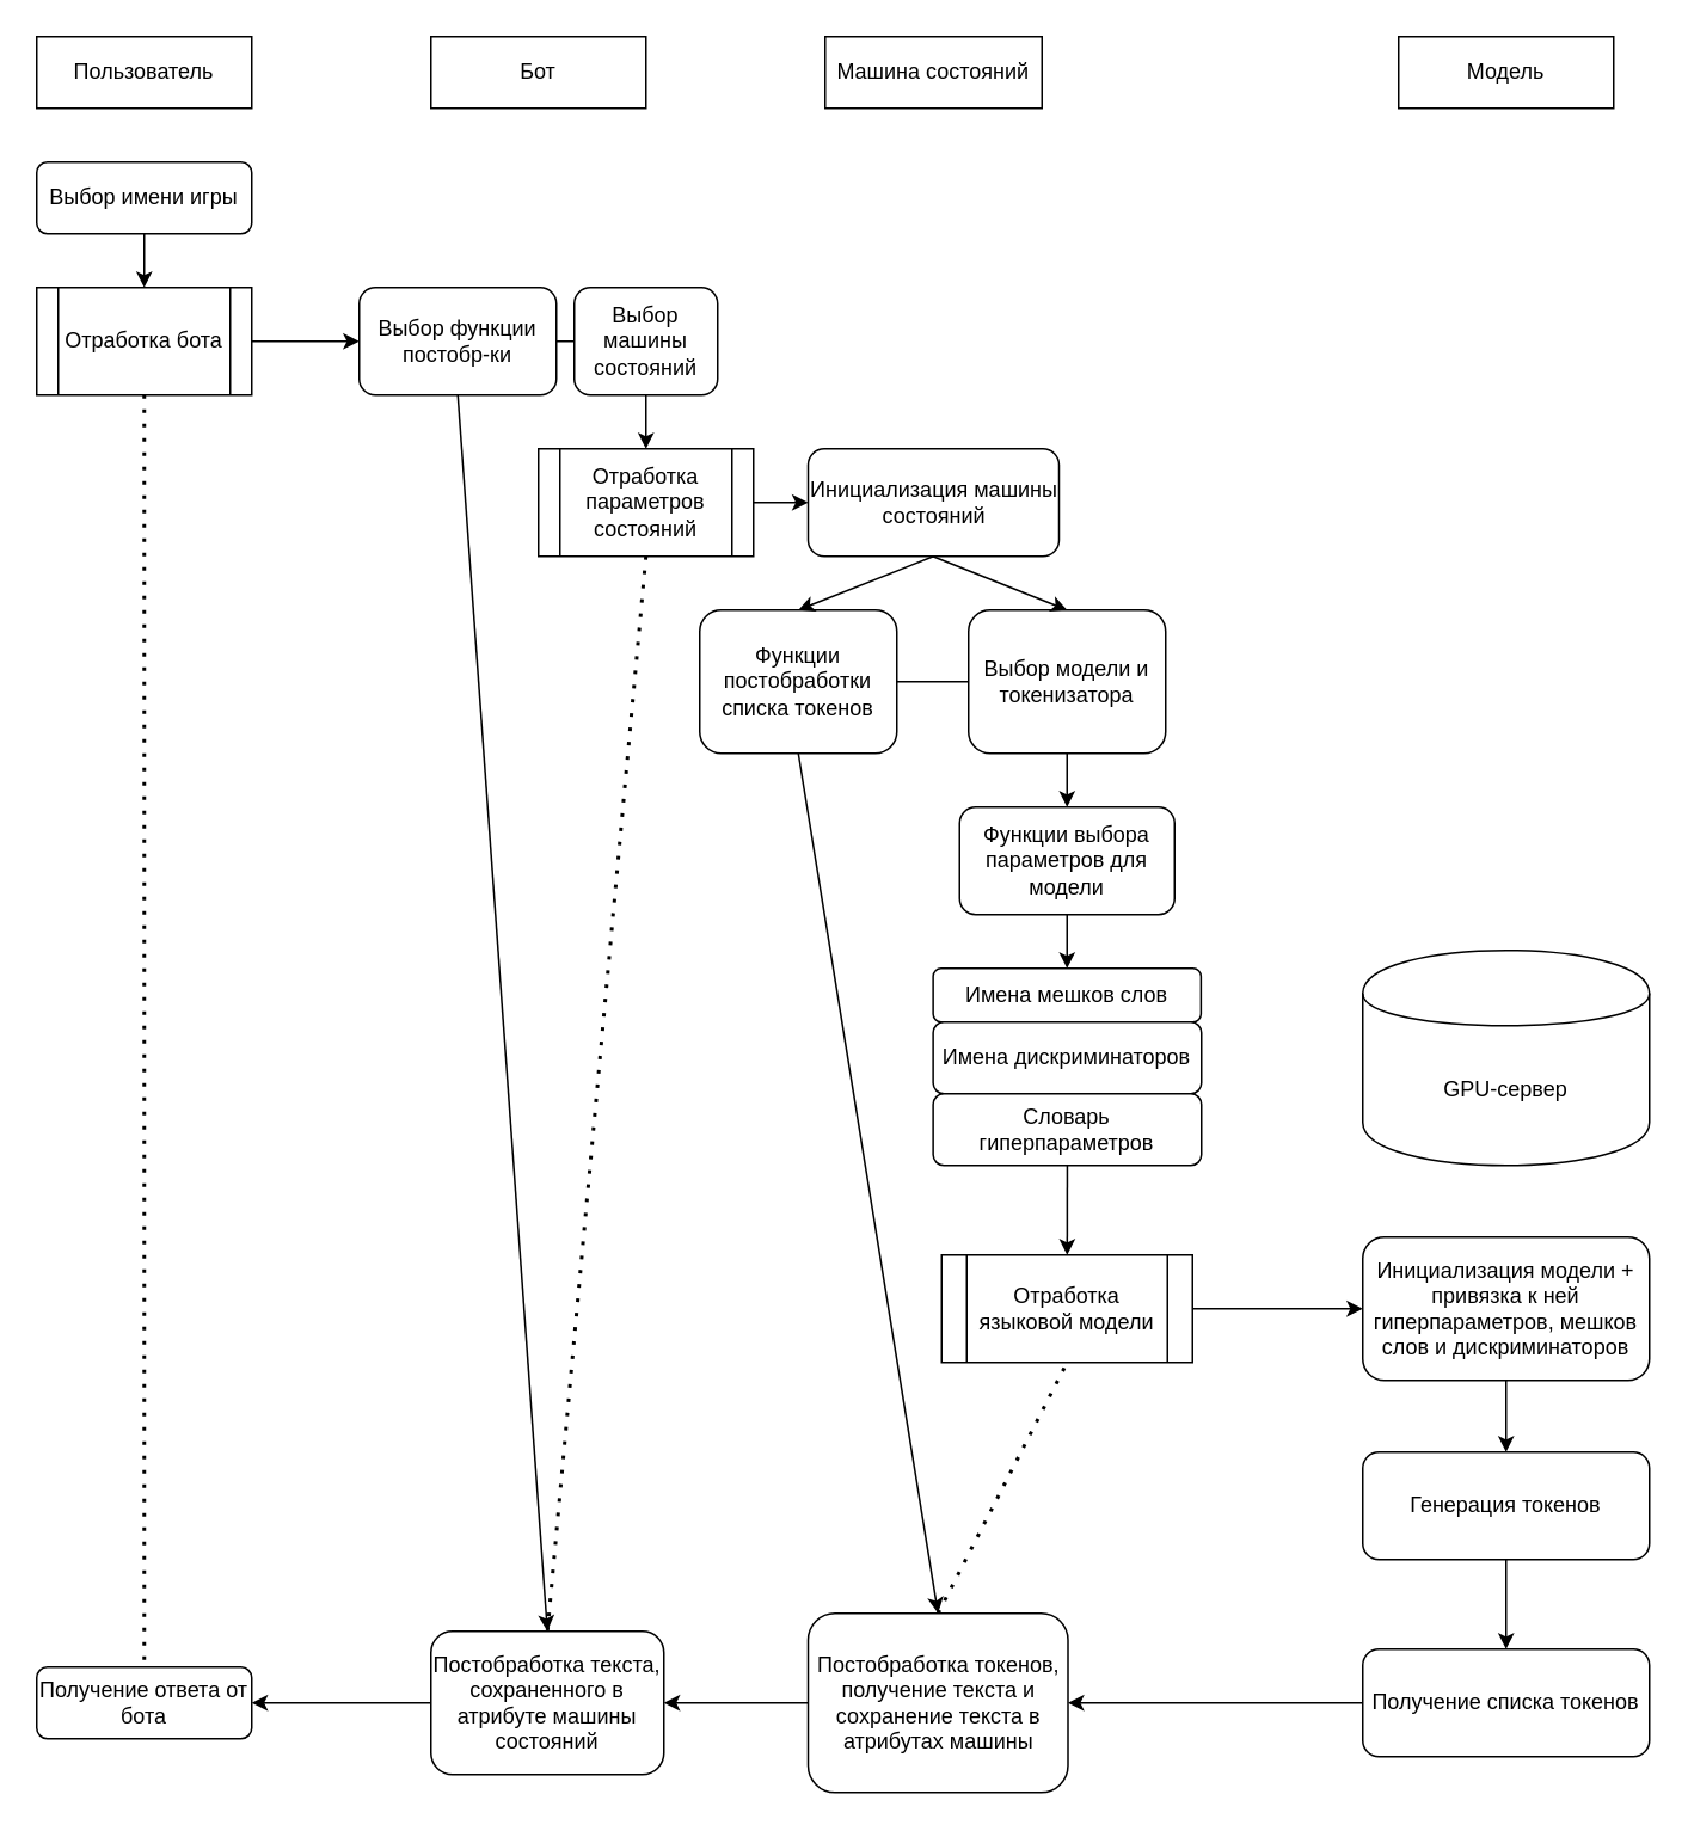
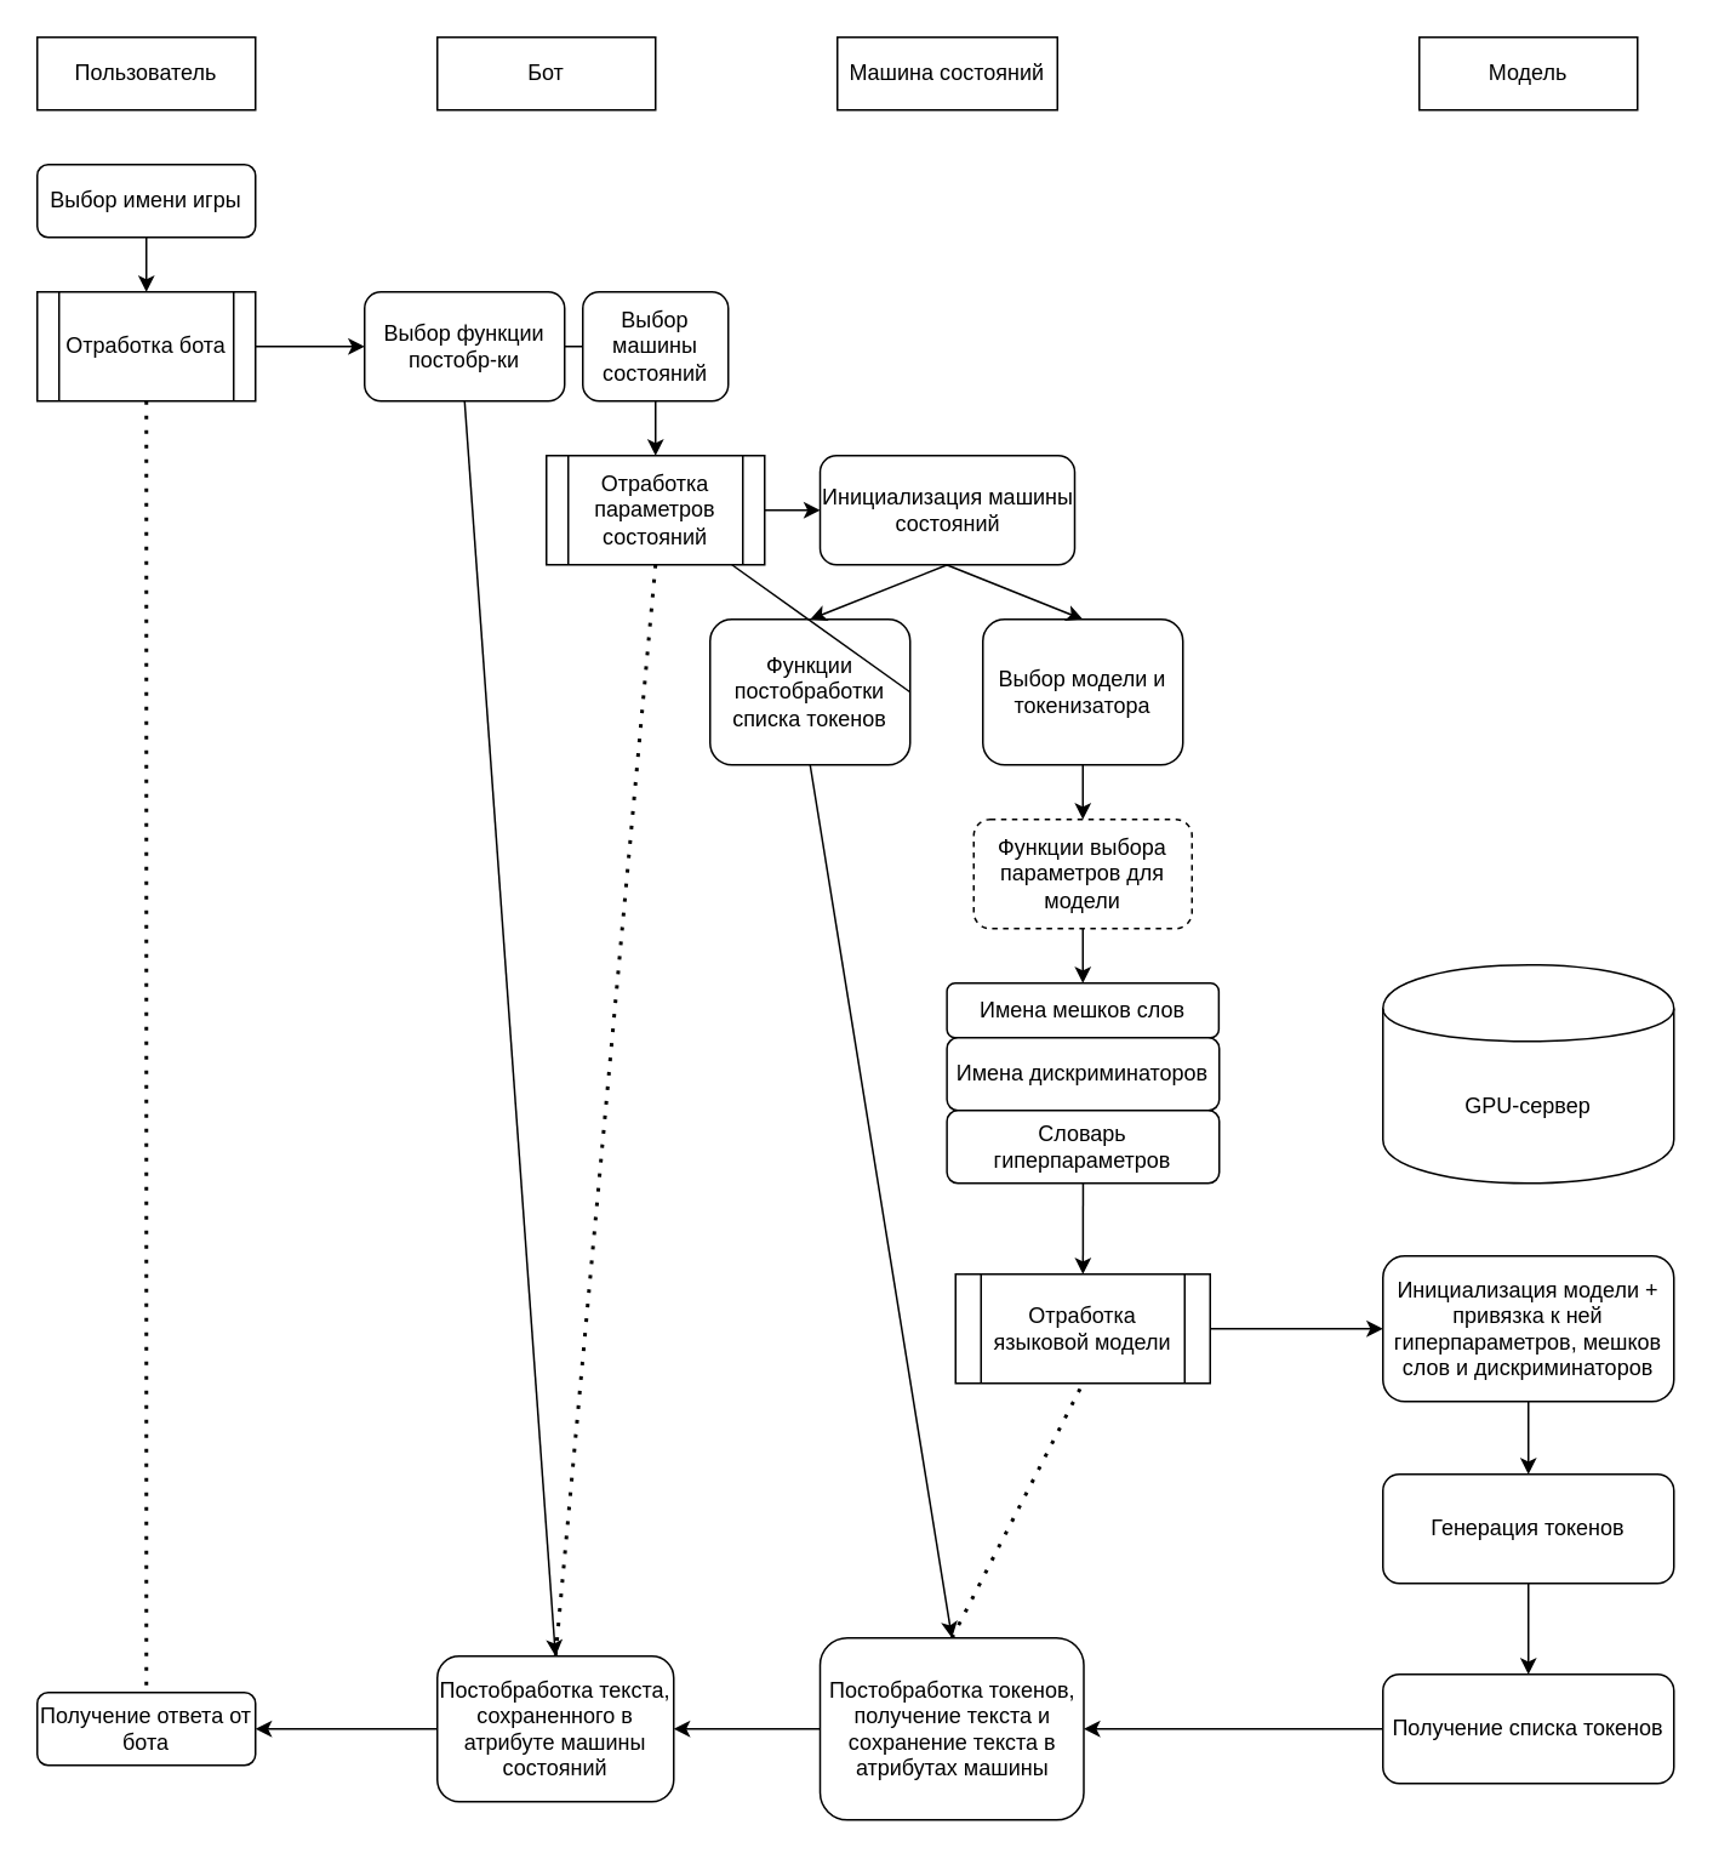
  <mxCell id="0" />
  <mxCell id="1" parent="0" />
  <mxCell id="2" value="Пользователь" style="rounded=0;whiteSpace=wrap;html=1;" vertex="1" parent="1"><mxGeometry x="20" y="20" width="120" height="40" as="geometry" /></mxCell>
  <mxCell id="3" value="Бот" style="rounded=0;whiteSpace=wrap;html=1;" vertex="1" parent="1"><mxGeometry x="240" y="20" width="120" height="40" as="geometry" /></mxCell>
  <mxCell id="4" value="Машина состояний" style="rounded=0;whiteSpace=wrap;html=1;" vertex="1" parent="1"><mxGeometry x="460" y="20" width="121" height="40" as="geometry" /></mxCell>
  <mxCell id="5" value="Модель" style="rounded=0;whiteSpace=wrap;html=1;" vertex="1" parent="1"><mxGeometry x="780" y="20" width="120" height="40" as="geometry" /></mxCell>
  <mxCell id="6" value="Выбор имени игры" style="rounded=1;whiteSpace=wrap;html=1;" vertex="1" parent="1"><mxGeometry x="20" y="90" width="120" height="40" as="geometry" /></mxCell>
  <mxCell id="7" value="Получение ответа от бота" style="rounded=1;whiteSpace=wrap;html=1;" vertex="1" parent="1"><mxGeometry x="20" y="930" width="120" height="40" as="geometry" /></mxCell>
  <mxCell id="8" value="Отработка бота" style="shape=process;whiteSpace=wrap;html=1;backgroundOutline=1;" vertex="1" parent="1"><mxGeometry x="20" y="160" width="120" height="60" as="geometry" /></mxCell>
  <mxCell id="9" value="" style="endArrow=classic;html=1;exitX=0.5;exitY=1;exitDx=0;exitDy=0;entryX=0.5;entryY=0;entryDx=0;entryDy=0;" edge="1" parent="1" source="6" target="8"><mxGeometry width="50" height="50" relative="1" as="geometry"><mxPoint x="250" y="230" as="sourcePoint" /><mxPoint x="300" y="180" as="targetPoint" /></mxGeometry></mxCell>
  <mxCell id="10" value="" style="endArrow=none;dashed=1;html=1;dashPattern=1 3;strokeWidth=2;exitX=0.5;exitY=1;exitDx=0;exitDy=0;entryX=0.5;entryY=0;entryDx=0;entryDy=0;" edge="1" parent="1" source="8" target="7"><mxGeometry width="50" height="50" relative="1" as="geometry"><mxPoint x="250" y="230" as="sourcePoint" /><mxPoint x="300" y="180" as="targetPoint" /></mxGeometry></mxCell>
  <mxCell id="11" value="Выбор машины состояний" style="rounded=1;whiteSpace=wrap;html=1;" vertex="1" parent="1"><mxGeometry x="320" y="160" width="80" height="60" as="geometry" /></mxCell>
  <mxCell id="12" value="Выбор функции постобр-ки " style="rounded=1;whiteSpace=wrap;html=1;" vertex="1" parent="1"><mxGeometry x="200" y="160" width="110" height="60" as="geometry" /></mxCell>
  <mxCell id="13" value="" style="endArrow=classic;html=1;exitX=1;exitY=0.5;exitDx=0;exitDy=0;entryX=0;entryY=0.5;entryDx=0;entryDy=0;" edge="1" parent="1" source="8" target="12"><mxGeometry width="50" height="50" relative="1" as="geometry"><mxPoint x="190" y="180" as="sourcePoint" /><mxPoint x="210" y="190" as="targetPoint" /></mxGeometry></mxCell>
  <mxCell id="14" value="Отработка параметров состояний" style="shape=process;whiteSpace=wrap;html=1;backgroundOutline=1;" vertex="1" parent="1"><mxGeometry x="300" y="250" width="120" height="60" as="geometry" /></mxCell>
  <mxCell id="15" value="" style="endArrow=none;html=1;entryX=0;entryY=0.5;entryDx=0;entryDy=0;exitX=1;exitY=0.5;exitDx=0;exitDy=0;" edge="1" parent="1" source="12" target="11"><mxGeometry width="50" height="50" relative="1" as="geometry"><mxPoint x="190" y="180" as="sourcePoint" /><mxPoint x="240" y="130" as="targetPoint" /></mxGeometry></mxCell>
  <mxCell id="16" style="edgeStyle=orthogonalEdgeStyle;rounded=0;orthogonalLoop=1;jettySize=auto;html=1;exitX=0;exitY=0.5;exitDx=0;exitDy=0;entryX=1;entryY=0.5;entryDx=0;entryDy=0;" edge="1" parent="1" source="17" target="7"><mxGeometry relative="1" as="geometry" /></mxCell>
  <mxCell id="17" value="Постобработка текста, сохраненного в атрибуте машины состояний" style="rounded=1;whiteSpace=wrap;html=1;" vertex="1" parent="1"><mxGeometry x="240" y="910" width="130" height="80" as="geometry" /></mxCell>
  <mxCell id="18" value="" style="endArrow=classic;html=1;exitX=0.5;exitY=1;exitDx=0;exitDy=0;entryX=0.5;entryY=0;entryDx=0;entryDy=0;" edge="1" parent="1" source="11" target="14"><mxGeometry width="50" height="50" relative="1" as="geometry"><mxPoint x="270" y="350" as="sourcePoint" /><mxPoint x="320" y="300" as="targetPoint" /></mxGeometry></mxCell>
  <mxCell id="19" value="" style="endArrow=classic;html=1;exitX=0.5;exitY=1;exitDx=0;exitDy=0;entryX=0.5;entryY=0;entryDx=0;entryDy=0;" edge="1" parent="1" source="12" target="17"><mxGeometry width="50" height="50" relative="1" as="geometry"><mxPoint x="235" y="220" as="sourcePoint" /><mxPoint x="300" y="350" as="targetPoint" /></mxGeometry></mxCell>
  <mxCell id="20" value="" style="endArrow=none;dashed=1;html=1;dashPattern=1 3;strokeWidth=2;exitX=0.5;exitY=1;exitDx=0;exitDy=0;entryX=0.5;entryY=0;entryDx=0;entryDy=0;" edge="1" parent="1" source="14" target="17"><mxGeometry width="50" height="50" relative="1" as="geometry"><mxPoint x="420" y="310" as="sourcePoint" /><mxPoint x="300" y="480" as="targetPoint" /></mxGeometry></mxCell>
  <mxCell id="21" value="" style="endArrow=classic;html=1;exitX=1;exitY=0.5;exitDx=0;exitDy=0;" edge="1" parent="1" source="14" target="22"><mxGeometry width="50" height="50" relative="1" as="geometry"><mxPoint x="420" y="260" as="sourcePoint" /><mxPoint x="460" y="280" as="targetPoint" /></mxGeometry></mxCell>
  <mxCell id="22" value="Инициализация машины состояний " style="rounded=1;whiteSpace=wrap;html=1;" vertex="1" parent="1"><mxGeometry x="450.5" y="250" width="140" height="60" as="geometry" /></mxCell>
  <mxCell id="23" value="Имена мешков слов" style="rounded=1;whiteSpace=wrap;html=1;" vertex="1" parent="1"><mxGeometry x="520.25" y="540" width="149.5" height="30" as="geometry" /></mxCell>
  <mxCell id="24" value="Имена дискриминаторов" style="rounded=1;whiteSpace=wrap;html=1;" vertex="1" parent="1"><mxGeometry x="520.25" y="570" width="149.75" height="40" as="geometry" /></mxCell>
  <mxCell id="25" value="Словарь гиперпараметров" style="rounded=1;whiteSpace=wrap;html=1;" vertex="1" parent="1"><mxGeometry x="520.25" y="610" width="149.75" height="40" as="geometry" /></mxCell>
  <mxCell id="26" value="Функции постобработки списка токенов" style="rounded=1;whiteSpace=wrap;html=1;" vertex="1" parent="1"><mxGeometry x="390" y="340" width="110" height="80" as="geometry" /></mxCell>
  <mxCell id="27" value="" style="endArrow=classic;html=1;exitX=0.5;exitY=1;exitDx=0;exitDy=0;entryX=0.5;entryY=0;entryDx=0;entryDy=0;" edge="1" parent="1" source="22" target="26"><mxGeometry width="50" height="50" relative="1" as="geometry"><mxPoint x="420" y="370" as="sourcePoint" /><mxPoint x="470" y="320" as="targetPoint" /></mxGeometry></mxCell>
  <mxCell id="28" value="" style="endArrow=classic;html=1;exitX=0.5;exitY=1;exitDx=0;exitDy=0;" edge="1" parent="1" source="25" target="29"><mxGeometry width="50" height="50" relative="1" as="geometry"><mxPoint x="420" y="540" as="sourcePoint" /><mxPoint x="520" y="620" as="targetPoint" /></mxGeometry></mxCell>
  <mxCell id="29" value="Отработка языковой модели" style="shape=process;whiteSpace=wrap;html=1;backgroundOutline=1;" vertex="1" parent="1"><mxGeometry x="525" y="700" width="140" height="60" as="geometry" /></mxCell>
  <mxCell id="30" value="Выбор модели и токенизатора" style="rounded=1;whiteSpace=wrap;html=1;" vertex="1" parent="1"><mxGeometry x="540" y="340" width="110" height="80" as="geometry" /></mxCell>
  <mxCell id="31" value="" style="endArrow=classic;html=1;entryX=0.5;entryY=0;entryDx=0;entryDy=0;" edge="1" parent="1" target="30"><mxGeometry width="50" height="50" relative="1" as="geometry"><mxPoint x="520" y="310" as="sourcePoint" /><mxPoint x="470" y="350" as="targetPoint" /></mxGeometry></mxCell>
- <mxCell id="32" value="" style="endArrow=none;html=1;entryX=0;entryY=0.5;entryDx=0;entryDy=0;exitX=1;exitY=0.5;exitDx=0;exitDy=0;" edge="1" parent="1" source="26" target="30"><mxGeometry width="50" height="50" relative="1" as="geometry"><mxPoint x="420" y="400" as="sourcePoint" /><mxPoint x="470" y="350" as="targetPoint" /></mxGeometry></mxCell>
- <mxCell id="33" value="Функции выбора параметров для модели" style="rounded=1;whiteSpace=wrap;html=1;" vertex="1" parent="1"><mxGeometry x="535" y="450" width="120" height="60" as="geometry" /></mxCell>
+ <mxCell id="32" value="" style="endArrow=none;html=1;exitX=1;exitY=0.5;exitDx=0;exitDy=0;" edge="1" parent="1" source="26" target="14"><mxGeometry width="50" height="50" relative="1" as="geometry"><mxPoint x="420" y="400" as="sourcePoint" /><mxPoint x="470" y="350" as="targetPoint" /></mxGeometry></mxCell>
+ <mxCell id="33" value="Функции выбора параметров для модели" style="rounded=1;whiteSpace=wrap;html=1;dashed=1;" vertex="1" parent="1"><mxGeometry x="535" y="450" width="120" height="60" as="geometry" /></mxCell>
  <mxCell id="34" value="" style="endArrow=classic;html=1;exitX=0.5;exitY=1;exitDx=0;exitDy=0;entryX=0.5;entryY=0;entryDx=0;entryDy=0;" edge="1" parent="1" source="30" target="33"><mxGeometry width="50" height="50" relative="1" as="geometry"><mxPoint x="420" y="560" as="sourcePoint" /><mxPoint x="470" y="510" as="targetPoint" /></mxGeometry></mxCell>
  <mxCell id="35" value="" style="endArrow=none;dashed=1;html=1;dashPattern=1 3;strokeWidth=2;entryX=0.5;entryY=1;entryDx=0;entryDy=0;exitX=0.5;exitY=0;exitDx=0;exitDy=0;" edge="1" parent="1" source="37" target="29"><mxGeometry width="50" height="50" relative="1" as="geometry"><mxPoint x="595" y="830" as="sourcePoint" /><mxPoint x="510" y="600" as="targetPoint" /></mxGeometry></mxCell>
  <mxCell id="36" value="" style="endArrow=classic;html=1;exitX=0.5;exitY=1;exitDx=0;exitDy=0;entryX=0.5;entryY=0;entryDx=0;entryDy=0;" edge="1" parent="1" source="33" target="23"><mxGeometry width="50" height="50" relative="1" as="geometry"><mxPoint x="460" y="580" as="sourcePoint" /><mxPoint x="510" y="530" as="targetPoint" /></mxGeometry></mxCell>
  <mxCell id="37" value="Постобработка токенов, получение текста и сохранение текста в атрибутах машины" style="rounded=1;whiteSpace=wrap;html=1;" vertex="1" parent="1"><mxGeometry x="450.5" y="900" width="145" height="100" as="geometry" /></mxCell>
  <mxCell id="38" value="" style="endArrow=classic;html=1;exitX=0.5;exitY=1;exitDx=0;exitDy=0;entryX=0.5;entryY=0;entryDx=0;entryDy=0;" edge="1" parent="1" source="26" target="37"><mxGeometry width="50" height="50" relative="1" as="geometry"><mxPoint x="460" y="700" as="sourcePoint" /><mxPoint x="510" y="650" as="targetPoint" /></mxGeometry></mxCell>
  <mxCell id="39" value="" style="endArrow=classic;html=1;exitX=0;exitY=0.5;exitDx=0;exitDy=0;entryX=1;entryY=0.5;entryDx=0;entryDy=0;" edge="1" parent="1" source="37" target="17"><mxGeometry width="50" height="50" relative="1" as="geometry"><mxPoint x="460" y="780" as="sourcePoint" /><mxPoint x="510" y="730" as="targetPoint" /></mxGeometry></mxCell>
  <mxCell id="40" value="" style="endArrow=classic;html=1;exitX=1;exitY=0.5;exitDx=0;exitDy=0;entryX=0;entryY=0.5;entryDx=0;entryDy=0;" edge="1" parent="1" source="29" target="41"><mxGeometry width="50" height="50" relative="1" as="geometry"><mxPoint x="665" y="740" as="sourcePoint" /><mxPoint x="740" y="730" as="targetPoint" /></mxGeometry></mxCell>
  <mxCell id="41" value="Инициализация модели + привязка к ней гиперпараметров, мешков слов и дискриминаторов" style="rounded=1;whiteSpace=wrap;html=1;" vertex="1" parent="1"><mxGeometry x="760" y="690" width="160" height="80" as="geometry" /></mxCell>
  <mxCell id="42" value="GPU-сервер" style="shape=cylinder;whiteSpace=wrap;html=1;boundedLbl=1;backgroundOutline=1;" vertex="1" parent="1"><mxGeometry x="760" y="530" width="160" height="120" as="geometry" /></mxCell>
  <mxCell id="43" value="Генерация токенов" style="rounded=1;whiteSpace=wrap;html=1;" vertex="1" parent="1"><mxGeometry x="760" y="810" width="160" height="60" as="geometry" /></mxCell>
  <mxCell id="44" value="Получение списка токенов" style="rounded=1;whiteSpace=wrap;html=1;" vertex="1" parent="1"><mxGeometry x="760" y="920" width="160" height="60" as="geometry" /></mxCell>
  <mxCell id="45" value="" style="endArrow=classic;html=1;exitX=0.5;exitY=1;exitDx=0;exitDy=0;entryX=0.5;entryY=0;entryDx=0;entryDy=0;" edge="1" parent="1" source="41" target="43"><mxGeometry width="50" height="50" relative="1" as="geometry"><mxPoint x="680" y="840" as="sourcePoint" /><mxPoint x="730" y="790" as="targetPoint" /></mxGeometry></mxCell>
  <mxCell id="46" value="" style="endArrow=classic;html=1;exitX=0.5;exitY=1;exitDx=0;exitDy=0;entryX=0.5;entryY=0;entryDx=0;entryDy=0;" edge="1" parent="1" source="43" target="44"><mxGeometry width="50" height="50" relative="1" as="geometry"><mxPoint x="680" y="840" as="sourcePoint" /><mxPoint x="730" y="790" as="targetPoint" /></mxGeometry></mxCell>
  <mxCell id="47" value="" style="endArrow=classic;html=1;exitX=0;exitY=0.5;exitDx=0;exitDy=0;entryX=1;entryY=0.5;entryDx=0;entryDy=0;" edge="1" parent="1" source="44" target="37"><mxGeometry width="50" height="50" relative="1" as="geometry"><mxPoint x="620" y="940" as="sourcePoint" /><mxPoint x="670" y="890" as="targetPoint" /></mxGeometry></mxCell>
